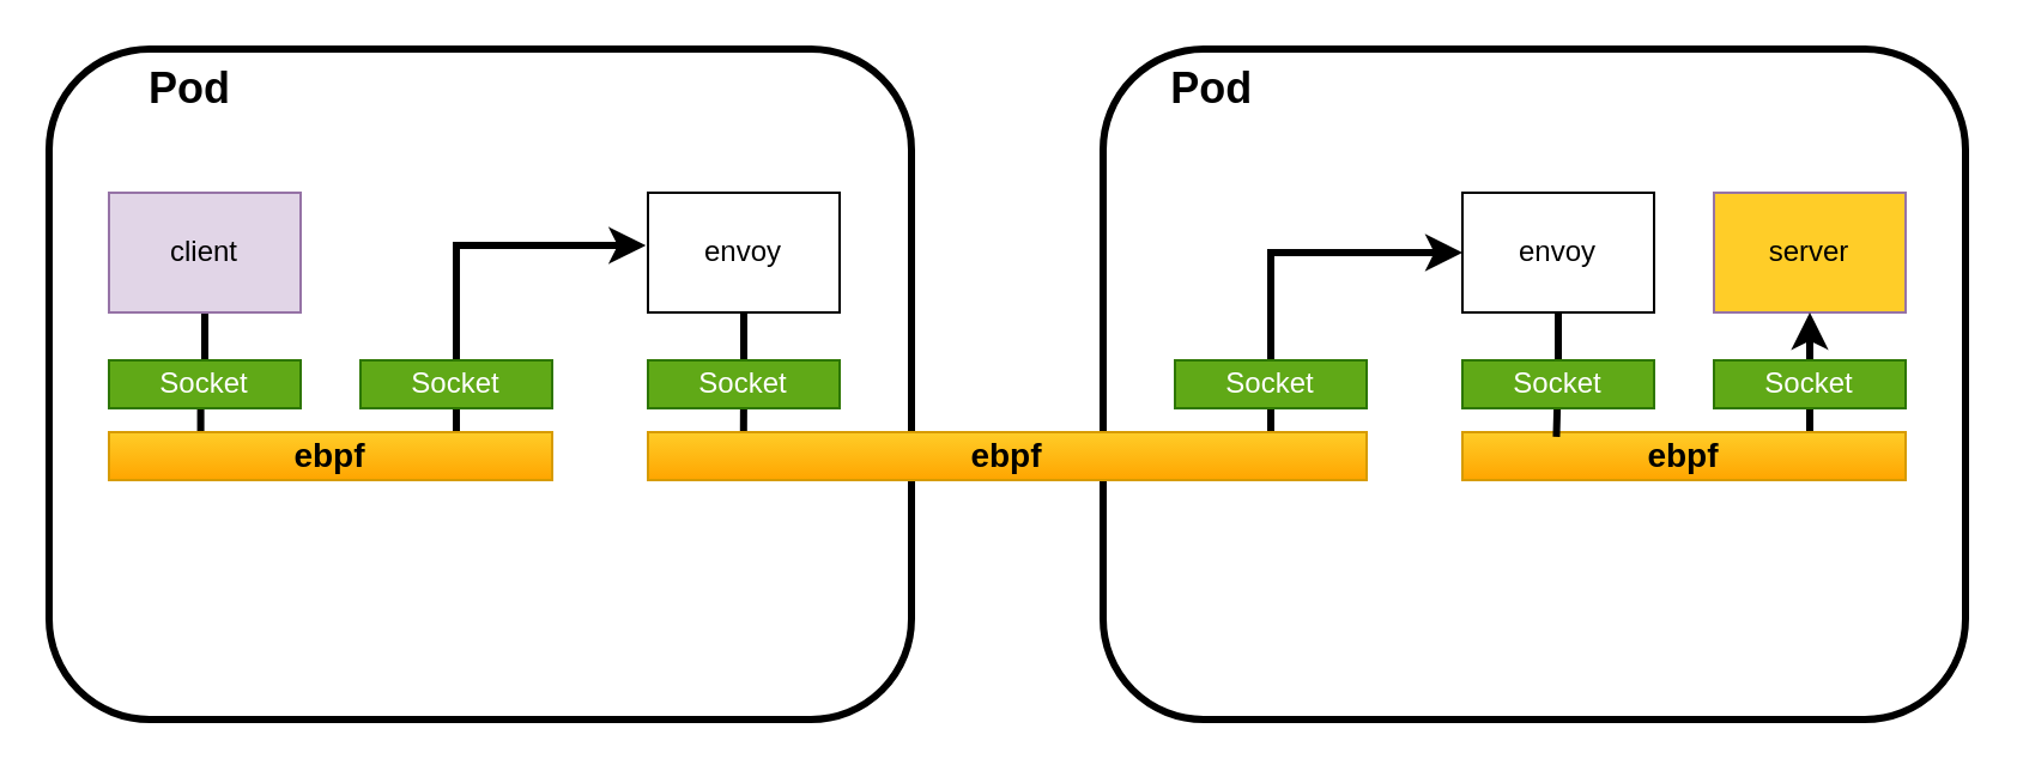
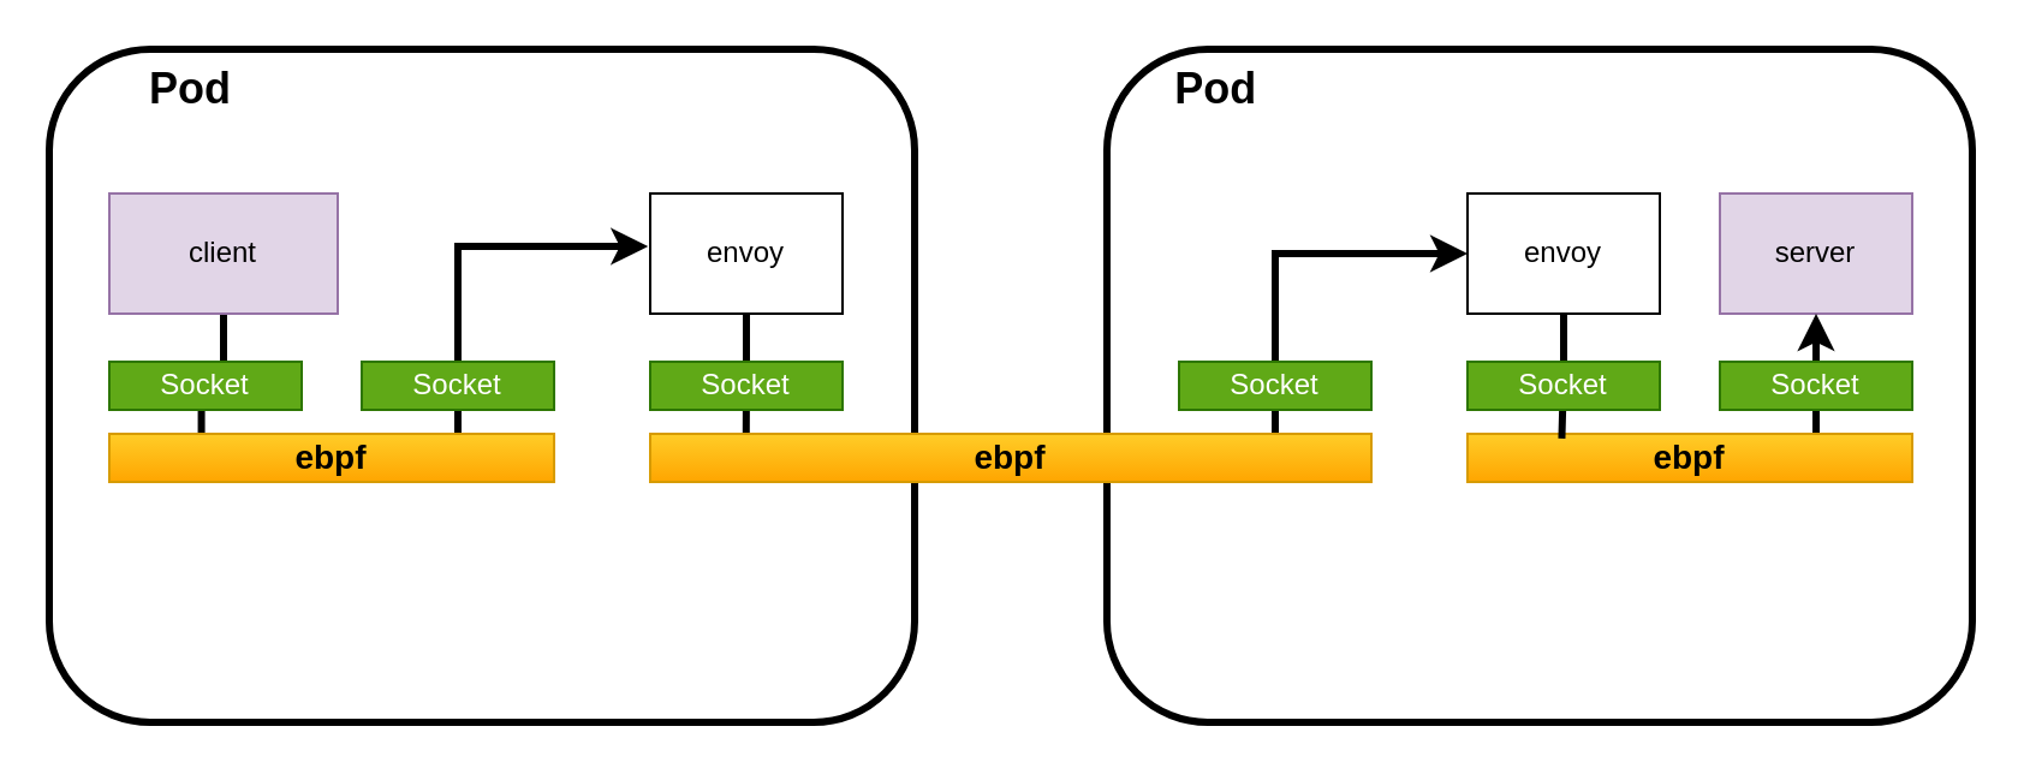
  <mxCell id="0" />
  <mxCell id="1" parent="0" />
  <mxCell id="2" value="&lt;font style=&quot;font-size: 18px&quot;&gt;&lt;b&gt;&amp;nbsp; &amp;nbsp; &amp;nbsp; &amp;nbsp; &lt;font style=&quot;font-size: 18px&quot;&gt;Pod&lt;/font&gt;&lt;/b&gt;&lt;/font&gt;" style="rounded=1;whiteSpace=wrap;html=1;align=left;verticalAlign=top;fontSize=13;strokeWidth=3;" vertex="1" parent="1"><mxGeometry x="20" y="20" width="360" height="280" as="geometry" /></mxCell>
  <mxCell id="3" value="" style="edgeStyle=orthogonalEdgeStyle;rounded=0;orthogonalLoop=1;jettySize=auto;html=1;entryX=0.207;entryY=0.118;entryDx=0;entryDy=0;entryPerimeter=0;strokeWidth=3;endArrow=none;endFill=0;" edge="1" parent="1" source="4" target="7"><mxGeometry relative="1" as="geometry" /></mxCell>
- <mxCell id="4" value="client" style="rounded=0;whiteSpace=wrap;html=1;fillColor=#e1d5e7;strokeColor=#9673a6;" vertex="1" parent="1"><mxGeometry x="45" y="80" width="80" height="50" as="geometry" /></mxCell>
+ <mxCell id="4" value="client" style="rounded=0;whiteSpace=wrap;html=1;fillColor=#e1d5e7;strokeColor=#9673a6;" vertex="1" parent="1"><mxGeometry x="45" y="80" width="95" height="50" as="geometry" /></mxCell>
  <mxCell id="5" value="Socket" style="rounded=0;whiteSpace=wrap;html=1;fillColor=#60a917;strokeColor=#2D7600;fontColor=#ffffff;" vertex="1" parent="1"><mxGeometry x="45" y="150" width="80" height="20" as="geometry" /></mxCell>
  <mxCell id="6" style="edgeStyle=orthogonalEdgeStyle;rounded=0;orthogonalLoop=1;jettySize=auto;html=1;strokeColor=#000000;entryX=-0.011;entryY=0.44;entryDx=0;entryDy=0;entryPerimeter=0;strokeWidth=3;" edge="1" parent="1" source="7" target="10"><mxGeometry relative="1" as="geometry"><Array as="points"><mxPoint x="190" y="102" /></Array></mxGeometry></mxCell>
  <mxCell id="7" value="&lt;font style=&quot;font-size: 14px&quot;&gt;&lt;b&gt;ebpf&lt;/b&gt;&lt;/font&gt;" style="rounded=0;whiteSpace=wrap;html=1;fillColor=#ffcd28;strokeColor=#d79b00;gradientColor=#ffa500;" vertex="1" parent="1"><mxGeometry x="45" y="180" width="185" height="20" as="geometry" /></mxCell>
  <mxCell id="8" value="Socket" style="rounded=0;whiteSpace=wrap;html=1;fillColor=#60a917;strokeColor=#2D7600;fontColor=#ffffff;" vertex="1" parent="1"><mxGeometry x="150" y="150" width="80" height="20" as="geometry" /></mxCell>
  <mxCell id="9" style="edgeStyle=orthogonalEdgeStyle;rounded=0;orthogonalLoop=1;jettySize=auto;html=1;entryX=0.133;entryY=-0.002;entryDx=0;entryDy=0;entryPerimeter=0;strokeWidth=3;endArrow=none;endFill=0;" edge="1" parent="1" source="10" target="21"><mxGeometry relative="1" as="geometry" /></mxCell>
  <mxCell id="10" value="envoy" style="rounded=0;whiteSpace=wrap;html=1;" vertex="1" parent="1"><mxGeometry x="270" y="80" width="80" height="50" as="geometry" /></mxCell>
  <mxCell id="11" value="Socket" style="rounded=0;whiteSpace=wrap;html=1;fillColor=#60a917;strokeColor=#2D7600;fontColor=#ffffff;" vertex="1" parent="1"><mxGeometry x="270" y="150" width="80" height="20" as="geometry" /></mxCell>
  <mxCell id="12" value="&lt;span&gt;&amp;nbsp; &amp;nbsp; &amp;nbsp; &amp;nbsp;&amp;nbsp;&lt;/span&gt;&lt;b&gt;&lt;font style=&quot;font-size: 18px&quot;&gt;Pod&lt;/font&gt;&lt;/b&gt;" style="rounded=1;whiteSpace=wrap;html=1;align=left;verticalAlign=top;strokeWidth=3;" vertex="1" parent="1"><mxGeometry x="460" y="20" width="360" height="280" as="geometry" /></mxCell>
- <mxCell id="13" value="server" style="rounded=0;whiteSpace=wrap;html=1;fillColor=#ffcd28;strokeColor=#9673a6;" vertex="1" parent="1"><mxGeometry x="715" y="80" width="80" height="50" as="geometry" /></mxCell>
+ <mxCell id="13" value="server" style="rounded=0;whiteSpace=wrap;html=1;fillColor=#e1d5e7;strokeColor=#9673a6;" vertex="1" parent="1"><mxGeometry x="715" y="80" width="80" height="50" as="geometry" /></mxCell>
  <mxCell id="14" style="edgeStyle=orthogonalEdgeStyle;rounded=0;orthogonalLoop=1;jettySize=auto;html=1;entryX=0.5;entryY=1;entryDx=0;entryDy=0;strokeWidth=3;" edge="1" parent="1" source="15" target="13"><mxGeometry relative="1" as="geometry"><Array as="points"><mxPoint x="755" y="170" /><mxPoint x="755" y="170" /></Array></mxGeometry></mxCell>
  <mxCell id="15" value="&lt;font style=&quot;font-size: 14px&quot;&gt;&lt;b&gt;ebpf&lt;/b&gt;&lt;/font&gt;" style="rounded=0;whiteSpace=wrap;html=1;fillColor=#ffcd28;strokeColor=#d79b00;gradientColor=#ffa500;" vertex="1" parent="1"><mxGeometry x="610" y="180" width="185" height="20" as="geometry" /></mxCell>
  <mxCell id="16" value="Socket" style="rounded=0;whiteSpace=wrap;html=1;fillColor=#60a917;strokeColor=#2D7600;fontColor=#ffffff;" vertex="1" parent="1"><mxGeometry x="715" y="150" width="80" height="20" as="geometry" /></mxCell>
  <mxCell id="17" style="edgeStyle=orthogonalEdgeStyle;rounded=0;orthogonalLoop=1;jettySize=auto;html=1;entryX=0.212;entryY=0.099;entryDx=0;entryDy=0;entryPerimeter=0;strokeColor=#000000;strokeWidth=3;endArrow=none;endFill=0;" edge="1" parent="1" source="18" target="15"><mxGeometry relative="1" as="geometry" /></mxCell>
  <mxCell id="18" value="envoy" style="rounded=0;whiteSpace=wrap;html=1;" vertex="1" parent="1"><mxGeometry x="610" y="80" width="80" height="50" as="geometry" /></mxCell>
  <mxCell id="19" value="Socket" style="rounded=0;whiteSpace=wrap;html=1;fillColor=#60a917;strokeColor=#2D7600;fontColor=#ffffff;" vertex="1" parent="1"><mxGeometry x="610" y="150" width="80" height="20" as="geometry" /></mxCell>
  <mxCell id="20" style="edgeStyle=orthogonalEdgeStyle;rounded=0;orthogonalLoop=1;jettySize=auto;html=1;entryX=0;entryY=0.5;entryDx=0;entryDy=0;endArrow=classic;endFill=1;strokeWidth=3;" edge="1" parent="1" source="21" target="18"><mxGeometry relative="1" as="geometry"><Array as="points"><mxPoint x="530" y="105" /></Array></mxGeometry></mxCell>
  <mxCell id="21" value="&lt;font style=&quot;font-size: 14px&quot;&gt;&lt;b&gt;ebpf&lt;/b&gt;&lt;/font&gt;" style="rounded=0;whiteSpace=wrap;html=1;fillColor=#ffcd28;strokeColor=#d79b00;gradientColor=#ffa500;" vertex="1" parent="1"><mxGeometry x="270" y="180" width="300" height="20" as="geometry" /></mxCell>
  <mxCell id="22" value="Socket" style="rounded=0;whiteSpace=wrap;html=1;fillColor=#60a917;strokeColor=#2D7600;fontColor=#ffffff;" vertex="1" parent="1"><mxGeometry x="490" y="150" width="80" height="20" as="geometry" /></mxCell>
